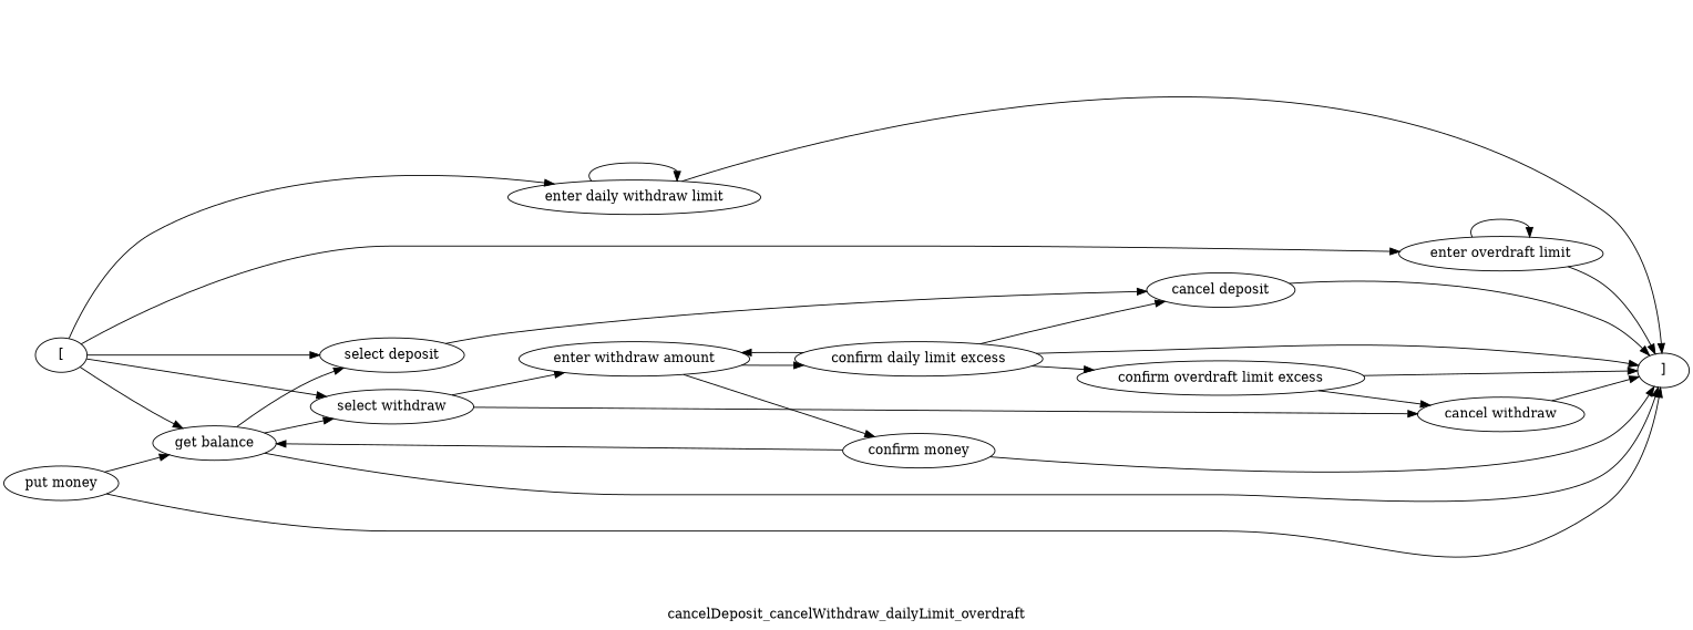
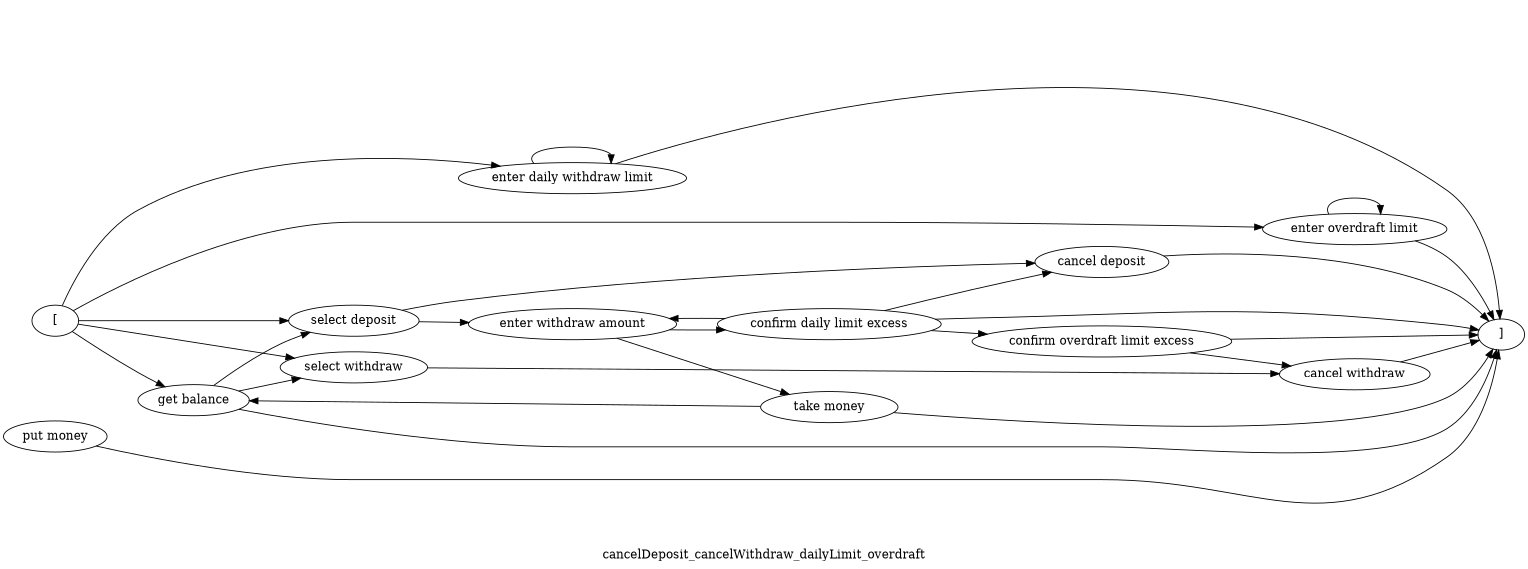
  digraph {
    label=cancelDeposit_cancelWithdraw_dailyLimit_overdraft
    rankdir=LR
    n1 [label="get balance"]
    n2 [label="]"]
    n3 [label="select deposit"]
    n4 [label="select withdraw"]
    n5 [label="cancel deposit"]
    n6 [label="enter withdraw amount"]
    n7 [label="cancel withdraw"]
    n8 [label="["]
    n9 [label="enter daily withdraw limit"]
    n10 [label="enter overdraft limit"]
    n11 [label="put money"]
-   n12 [label="confirm money"]
+   n12 [label="take money"]
    n13 [label="confirm daily limit excess"]
    n14 [label="confirm overdraft limit excess"]
    n1 -> n2
    n1 -> n3
    n1 -> n4
    n3 -> n5
-   n4 -> n6
+   n3 -> n6
    n4 -> n7
    n5 -> n2
    n6 -> n12
    n6 -> n13
    n7 -> n2
    n8 -> n1
    n8 -> n3
    n8 -> n4
    n8 -> n9
    n8 -> n10
    n9 -> n2
    n9 -> n9
    n10 -> n2
    n10 -> n10
-   n11 -> n1
    n11 -> n2
    n12 -> n1
    n12 -> n2
    n13 -> n2
    n13 -> n5
    n13 -> n6
    n13 -> n14
    n14 -> n2
    n14 -> n7
  }
